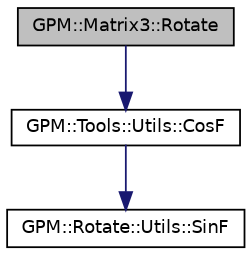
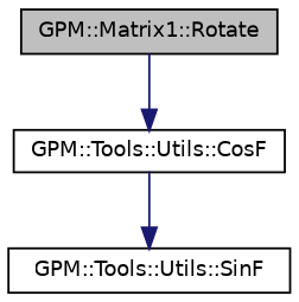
  digraph {
    rankdir=TB
    node [color=black fillcolor=white fontname=Helvetica fontsize=10 shape=record style=filled]
    edge [color=midnightblue fontname=Helvetica fontsize=10 labelfontname=Helvetica labelfontsize=10 style=solid]
-   n1 [fillcolor=grey75 fontcolor=black height=0.2 label="GPM::Matrix3::Rotate" width=0.4]
+   n1 [fillcolor=grey75 fontcolor=black height=0.2 label="GPM::Matrix1::Rotate" width=0.4]
    n2 [height=0.2 label="GPM::Tools::Utils::CosF" width=0.4]
-   n3 [height=0.2 label="GPM::Rotate::Utils::SinF" width=0.4]
+   n3 [height=0.2 label="GPM::Tools::Utils::SinF" width=0.4]
    n1 -> n2
    n2 -> n3
  }
